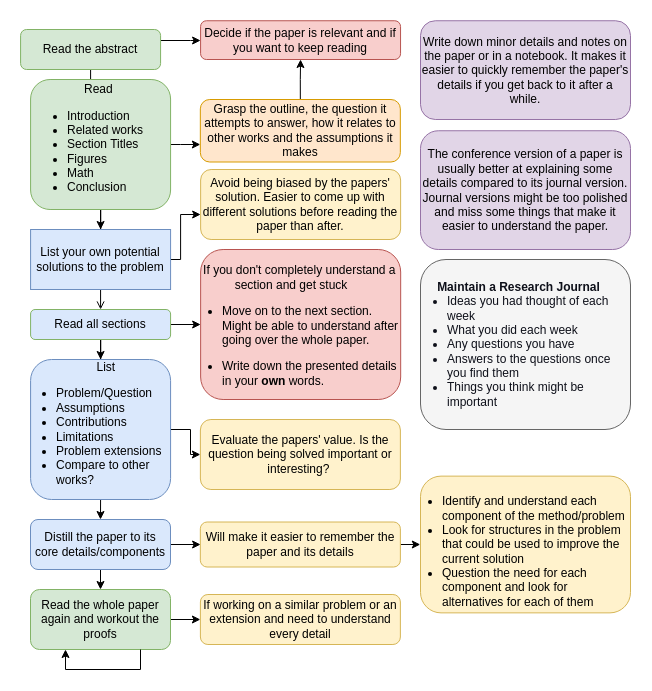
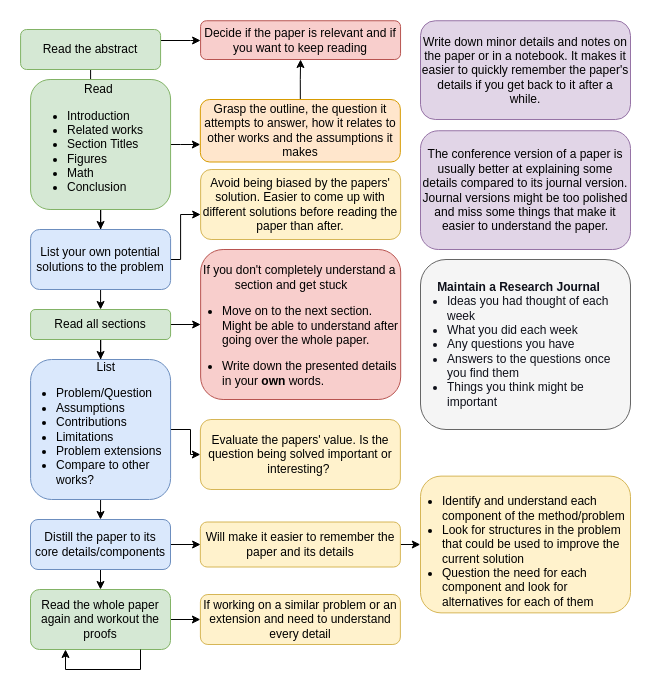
  <mxCell id="0" />
  <mxCell id="1" parent="0" />
  <mxCell id="2" value="" style="edgeStyle=orthogonalEdgeStyle;rounded=0;orthogonalLoop=1;jettySize=auto;html=1;" parent="1" source="4" target="7" edge="1"><mxGeometry relative="1" as="geometry" /></mxCell>
  <mxCell id="3" value="" style="edgeStyle=orthogonalEdgeStyle;rounded=0;orthogonalLoop=1;jettySize=auto;html=1;" parent="1" source="4" target="19" edge="1"><mxGeometry relative="1" as="geometry"><Array as="points"><mxPoint x="190.08" y="40" /><mxPoint x="190.08" y="40" /></Array></mxGeometry></mxCell>
  <mxCell id="4" value="Read the abstract" style="rounded=1;whiteSpace=wrap;html=1;glass=0;shadow=0;sketch=0;fillColor=#d5e8d4;strokeColor=#82b366;" parent="1" vertex="1"><mxGeometry x="20.08" y="29" width="140" height="40" as="geometry" /></mxCell>
  <mxCell id="5" value="" style="edgeStyle=orthogonalEdgeStyle;rounded=0;orthogonalLoop=1;jettySize=auto;html=1;" parent="1" source="7" target="13" edge="1"><mxGeometry relative="1" as="geometry" /></mxCell>
  <mxCell id="6" value="" style="edgeStyle=orthogonalEdgeStyle;rounded=0;orthogonalLoop=1;jettySize=auto;html=1;" parent="1" source="7" target="21" edge="1"><mxGeometry relative="1" as="geometry"><Array as="points"><mxPoint x="180.08" y="144" /><mxPoint x="180.08" y="144" /></Array></mxGeometry></mxCell>
  <mxCell id="7" value="&lt;div style=&quot;text-align: center&quot;&gt;&lt;span&gt;&amp;nbsp; &amp;nbsp; &amp;nbsp; &amp;nbsp; Read&lt;/span&gt;&lt;/div&gt;&lt;ul&gt;&lt;li&gt;Introduction&lt;/li&gt;&lt;li&gt;Related works&lt;/li&gt;&lt;li&gt;Section Titles&lt;/li&gt;&lt;li&gt;Figures&lt;/li&gt;&lt;li&gt;Math&amp;nbsp;&lt;/li&gt;&lt;li&gt;Conclusion&lt;/li&gt;&lt;/ul&gt;" style="whiteSpace=wrap;html=1;rounded=1;align=left;fillColor=#d5e8d4;strokeColor=#82b366;spacingLeft=-5;" parent="1" vertex="1"><mxGeometry x="30.08" y="79" width="140" height="130" as="geometry" /></mxCell>
  <mxCell id="8" value="" style="edgeStyle=orthogonalEdgeStyle;rounded=0;orthogonalLoop=1;jettySize=auto;html=1;" parent="1" source="10" target="16" edge="1"><mxGeometry relative="1" as="geometry" /></mxCell>
  <mxCell id="9" value="" style="edgeStyle=orthogonalEdgeStyle;rounded=0;orthogonalLoop=1;jettySize=auto;html=1;" parent="1" source="10" target="23" edge="1"><mxGeometry relative="1" as="geometry" /></mxCell>
- <mxCell id="10" value="Read all sections" style="whiteSpace=wrap;html=1;rounded=1;align=center;fillColor=#dae8fc;strokeColor=#82b366;" parent="1" vertex="1"><mxGeometry x="30.08" y="309" width="140" height="30" as="geometry" /></mxCell>
- <mxCell id="11" style="edgeStyle=orthogonalEdgeStyle;rounded=0;orthogonalLoop=1;jettySize=auto;html=1;exitX=0.5;exitY=1;exitDx=0;exitDy=0;entryX=0.5;entryY=0;entryDx=0;entryDy=0;endArrow=open;" parent="1" source="13" target="10" edge="1"><mxGeometry relative="1" as="geometry" /></mxCell>
+ <mxCell id="10" value="Read all sections" style="whiteSpace=wrap;html=1;rounded=1;align=center;fillColor=#d5e8d4;strokeColor=#82b366;" parent="1" vertex="1"><mxGeometry x="30.08" y="309" width="140" height="30" as="geometry" /></mxCell>
+ <mxCell id="11" style="edgeStyle=orthogonalEdgeStyle;rounded=0;orthogonalLoop=1;jettySize=auto;html=1;exitX=0.5;exitY=1;exitDx=0;exitDy=0;entryX=0.5;entryY=0;entryDx=0;entryDy=0;" parent="1" source="13" target="10" edge="1"><mxGeometry relative="1" as="geometry" /></mxCell>
  <mxCell id="12" value="" style="edgeStyle=orthogonalEdgeStyle;rounded=0;orthogonalLoop=1;jettySize=auto;html=1;" parent="1" source="13" target="22" edge="1"><mxGeometry relative="1" as="geometry"><Array as="points"><mxPoint x="180.08" y="259" /><mxPoint x="180.08" y="214" /></Array></mxGeometry></mxCell>
- <mxCell id="13" value="List your own potential solutions to the problem" style="whiteSpace=wrap;html=1;align=center;fillColor=#dae8fc;strokeColor=#6c8ebf;rounded=0;" parent="1" vertex="1"><mxGeometry x="30.08" y="229" width="140" height="60" as="geometry" /></mxCell>
+ <mxCell id="13" value="List your own potential solutions to the problem" style="whiteSpace=wrap;html=1;rounded=1;align=center;fillColor=#dae8fc;strokeColor=#6c8ebf;" parent="1" vertex="1"><mxGeometry x="30.08" y="229" width="140" height="60" as="geometry" /></mxCell>
  <mxCell id="14" value="" style="edgeStyle=orthogonalEdgeStyle;rounded=0;orthogonalLoop=1;jettySize=auto;html=1;entryX=0;entryY=0.5;entryDx=0;entryDy=0;" parent="1" source="16" target="24" edge="1"><mxGeometry relative="1" as="geometry"><Array as="points"><mxPoint x="190" y="429" /><mxPoint x="190" y="454" /></Array></mxGeometry></mxCell>
  <mxCell id="15" style="edgeStyle=orthogonalEdgeStyle;rounded=0;orthogonalLoop=1;jettySize=auto;html=1;exitX=0.5;exitY=1;exitDx=0;exitDy=0;entryX=0.5;entryY=0;entryDx=0;entryDy=0;" parent="1" source="16" target="28" edge="1"><mxGeometry relative="1" as="geometry" /></mxCell>
  <mxCell id="16" value="&lt;div&gt;&lt;span&gt;&amp;nbsp; &amp;nbsp; &amp;nbsp; &amp;nbsp; List&lt;/span&gt;&lt;/div&gt;&lt;ul&gt;&lt;li style=&quot;text-align: left&quot;&gt;Problem/Question&lt;/li&gt;&lt;li style=&quot;text-align: left&quot;&gt;Assumptions&lt;/li&gt;&lt;li style=&quot;text-align: left&quot;&gt;Contributions&lt;/li&gt;&lt;li style=&quot;text-align: left&quot;&gt;Limitations&lt;/li&gt;&lt;li style=&quot;text-align: left&quot;&gt;Problem extensions&lt;/li&gt;&lt;li style=&quot;text-align: left&quot;&gt;Compare to other works?&lt;/li&gt;&lt;/ul&gt;" style="whiteSpace=wrap;html=1;rounded=1;fillColor=#dae8fc;strokeColor=#6c8ebf;verticalAlign=middle;spacingLeft=-15;" parent="1" vertex="1"><mxGeometry x="30.08" y="359" width="140" height="140" as="geometry" /></mxCell>
  <mxCell id="17" value="" style="edgeStyle=orthogonalEdgeStyle;rounded=0;orthogonalLoop=1;jettySize=auto;html=1;" parent="1" source="18" target="25" edge="1"><mxGeometry relative="1" as="geometry" /></mxCell>
  <mxCell id="18" value="Read the whole paper again and workout the proofs" style="whiteSpace=wrap;html=1;rounded=1;fillColor=#d5e8d4;strokeColor=#82b366;" parent="1" vertex="1"><mxGeometry x="30" y="589" width="140" height="60" as="geometry" /></mxCell>
  <mxCell id="19" value="Decide if the paper is relevant and if you want to keep reading" style="whiteSpace=wrap;html=1;rounded=1;shadow=0;glass=0;sketch=0;fillColor=#f8cecc;strokeColor=#b85450;" parent="1" vertex="1"><mxGeometry x="200.08" y="20.25" width="199.98" height="38.75" as="geometry" /></mxCell>
  <mxCell id="20" style="edgeStyle=orthogonalEdgeStyle;rounded=0;orthogonalLoop=1;jettySize=auto;html=1;exitX=0.5;exitY=0;exitDx=0;exitDy=0;entryX=0.5;entryY=1;entryDx=0;entryDy=0;" parent="1" source="21" target="19" edge="1"><mxGeometry relative="1" as="geometry" /></mxCell>
  <mxCell id="21" value="Grasp the outline, the question it attempts to answer, how it relates to other works and the assumptions it makes" style="whiteSpace=wrap;html=1;rounded=1;align=center;fillColor=#ffe6cc;strokeColor=#d79b00;" parent="1" vertex="1"><mxGeometry x="199.84" y="99" width="200" height="62.5" as="geometry" /></mxCell>
  <mxCell id="22" value="Avoid being biased by the papers' solution. Easier to come up with different solutions before reading the paper than after." style="whiteSpace=wrap;html=1;rounded=1;fillColor=#fff2cc;strokeColor=#d6b656;verticalAlign=middle;horizontal=1;" parent="1" vertex="1"><mxGeometry x="200.14" y="169" width="199.98" height="70" as="geometry" /></mxCell>
  <mxCell id="23" value="&lt;div&gt;&lt;span&gt;&lt;br&gt;&lt;/span&gt;&lt;/div&gt;&lt;div style=&quot;text-align: center&quot;&gt;&lt;span&gt;&amp;nbsp; &amp;nbsp; &amp;nbsp;If you don't completely understand a section and get stuck&lt;/span&gt;&lt;/div&gt;&lt;ul&gt;&lt;li&gt;Move on to the next section. Might be able to understand after going over the whole paper.&lt;/li&gt;&lt;/ul&gt;&lt;ul&gt;&lt;li&gt;Write down the presented details in your &lt;b&gt;own &lt;/b&gt;words.&lt;/li&gt;&lt;/ul&gt;" style="whiteSpace=wrap;html=1;rounded=1;fillColor=#f8cecc;strokeColor=#b85450;spacingLeft=-20;align=left;" parent="1" vertex="1"><mxGeometry x="200.14" y="249" width="200.04" height="150" as="geometry" /></mxCell>
  <mxCell id="24" value="Evaluate the papers' value. Is the question being solved important or interesting?&amp;nbsp;" style="whiteSpace=wrap;html=1;rounded=1;fillColor=#fff2cc;strokeColor=#d6b656;" parent="1" vertex="1"><mxGeometry x="199.88" y="419" width="200" height="70" as="geometry" /></mxCell>
  <mxCell id="25" value="If working on a similar problem or an extension and need to understand every detail" style="whiteSpace=wrap;html=1;rounded=1;fillColor=#fff2cc;strokeColor=#d6b656;" parent="1" vertex="1"><mxGeometry x="199.9" y="594" width="199.98" height="50" as="geometry" /></mxCell>
  <mxCell id="26" style="edgeStyle=orthogonalEdgeStyle;rounded=0;orthogonalLoop=1;jettySize=auto;html=1;exitX=0.5;exitY=1;exitDx=0;exitDy=0;entryX=0.5;entryY=0;entryDx=0;entryDy=0;" parent="1" source="28" target="18" edge="1"><mxGeometry relative="1" as="geometry" /></mxCell>
  <mxCell id="27" style="edgeStyle=orthogonalEdgeStyle;rounded=0;orthogonalLoop=1;jettySize=auto;html=1;exitX=1;exitY=0.5;exitDx=0;exitDy=0;" parent="1" source="28" edge="1"><mxGeometry relative="1" as="geometry"><mxPoint x="200.08" y="543.944" as="targetPoint" /></mxGeometry></mxCell>
  <mxCell id="28" value="Distill the paper to its core details/components" style="whiteSpace=wrap;html=1;rounded=1;fillColor=#dae8fc;strokeColor=#6c8ebf;" parent="1" vertex="1"><mxGeometry x="30" y="519" width="140" height="50" as="geometry" /></mxCell>
  <mxCell id="29" value="" style="edgeStyle=orthogonalEdgeStyle;rounded=0;orthogonalLoop=1;jettySize=auto;html=1;" edge="1" parent="1" source="30" target="35"><mxGeometry relative="1" as="geometry" /></mxCell>
  <mxCell id="30" value="Will make it easier to remember the paper and its details" style="whiteSpace=wrap;html=1;rounded=1;strokeColor=#d6b656;fillColor=#fff2cc;" parent="1" vertex="1"><mxGeometry x="199.84" y="521.5" width="200.04" height="45" as="geometry" /></mxCell>
  <mxCell id="31" value="The conference version of a paper is usually better at explaining some details compared to its journal version. Journal versions might be too polished and miss some things that make it easier to understand the paper." style="rounded=1;whiteSpace=wrap;html=1;fillColor=#e1d5e7;strokeColor=#9673a6;" parent="1" vertex="1"><mxGeometry x="420" y="130.25" width="210" height="118.75" as="geometry" /></mxCell>
  <mxCell id="32" value="Write down minor details and notes on the paper or in a notebook. It makes it easier to quickly remember the paper's details if you get back to it after a while." style="rounded=1;whiteSpace=wrap;html=1;fillColor=#e1d5e7;strokeColor=#9673a6;" parent="1" vertex="1"><mxGeometry x="420" y="20.25" width="210" height="98.75" as="geometry" /></mxCell>
  <mxCell id="33" value="&lt;p style=&quot;text-align: center ; color: rgb(14 , 16 , 26) ; background: transparent ; margin-top: 0pt ; margin-bottom: 0pt&quot;&gt;&lt;strong style=&quot;background: transparent ; margin-top: 0pt ; margin-bottom: 0pt&quot;&gt;Maintain a Research Journal&lt;/strong&gt;&lt;/p&gt;&lt;ul style=&quot;color: rgb(14 , 16 , 26) ; background: transparent ; margin-top: 0pt ; margin-bottom: 0pt&quot;&gt;&lt;li style=&quot;background: transparent ; margin-top: 0pt ; margin-bottom: 0pt ; list-style-type: disc&quot;&gt;&lt;span style=&quot;background: transparent ; margin-top: 0pt ; margin-bottom: 0pt&quot;&gt;Ideas you had thought of each week&lt;/span&gt;&lt;/li&gt;&lt;li style=&quot;background: transparent ; margin-top: 0pt ; margin-bottom: 0pt ; list-style-type: disc&quot;&gt;&lt;span style=&quot;background: transparent ; margin-top: 0pt ; margin-bottom: 0pt&quot;&gt;What you did each week&lt;/span&gt;&lt;/li&gt;&lt;li style=&quot;background: transparent ; margin-top: 0pt ; margin-bottom: 0pt ; list-style-type: disc&quot;&gt;&lt;span style=&quot;background: transparent ; margin-top: 0pt ; margin-bottom: 0pt&quot;&gt;Any questions you have&lt;/span&gt;&lt;/li&gt;&lt;li style=&quot;background: transparent ; margin-top: 0pt ; margin-bottom: 0pt ; list-style-type: disc&quot;&gt;&lt;span style=&quot;background: transparent ; margin-top: 0pt ; margin-bottom: 0pt&quot;&gt;Answers to the questions once you find them&lt;/span&gt;&lt;/li&gt;&lt;li style=&quot;background: transparent ; margin-top: 0pt ; margin-bottom: 0pt ; list-style-type: disc&quot;&gt;&lt;span style=&quot;background: transparent ; margin-top: 0pt ; margin-bottom: 0pt&quot;&gt;Things you think might be important&amp;nbsp;&lt;/span&gt;&lt;/li&gt;&lt;/ul&gt;" style="rounded=1;whiteSpace=wrap;html=1;fillColor=#f5f5f5;strokeColor=#666666;fontColor=#333333;spacingLeft=-15;align=left;" parent="1" vertex="1"><mxGeometry x="420" y="259" width="210" height="170" as="geometry" /></mxCell>
  <mxCell id="34" style="edgeStyle=orthogonalEdgeStyle;rounded=0;orthogonalLoop=1;jettySize=auto;html=1;entryX=0.25;entryY=1;entryDx=0;entryDy=0;" parent="1" source="18" target="18" edge="1"><mxGeometry relative="1" as="geometry"><Array as="points"><mxPoint x="140" y="669" /><mxPoint x="65" y="669" /></Array></mxGeometry></mxCell>
  <mxCell id="35" value="&lt;div&gt;&lt;br&gt;&lt;/div&gt;&lt;div&gt;&lt;br&gt;&lt;/div&gt;&lt;div&gt;&lt;br&gt;&lt;/div&gt;&lt;div&gt;&lt;br&gt;&lt;/div&gt;&lt;ul&gt;&lt;li&gt;Identify and understand each component of the method/problem&lt;/li&gt;&lt;li&gt;Look for structures in the problem that could be used to improve the current solution&lt;/li&gt;&lt;li&gt;Question the need for each component and look for alternatives for each of them&lt;br&gt;&lt;/li&gt;&lt;/ul&gt;&lt;br&gt;&lt;br&gt;&lt;br&gt;" style="whiteSpace=wrap;html=1;rounded=1;strokeColor=#d6b656;fillColor=#fff2cc;spacingLeft=-20;align=left;" vertex="1" parent="1"><mxGeometry x="420" y="475.64" width="210" height="136.72" as="geometry" /></mxCell>
